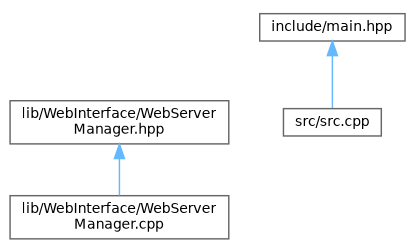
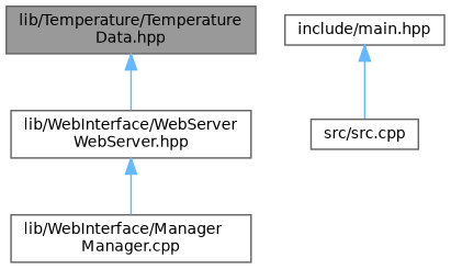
  digraph {
    node [color=grey40 fillcolor=white fontname=Helvetica fontsize=10 shape=box style=filled]
    edge [color=steelblue1 dir=back fontname=Helvetica fontsize=10 labelfontname=Helvetica labelfontsize=10 style=solid]
-   n2 [height=0.2 label="lib/WebInterface/WebServer\lManager.hpp" width=0.4]
-   n3 [height=0.2 label="lib/WebInterface/WebServer\lManager.cpp" width=0.4]
+   n1 [color=gray40 fillcolor=grey60 fontcolor=black height=0.2 label="lib/Temperature/Temperature\lData.hpp" width=0.4]
+   n2 [height=0.2 label="lib/WebInterface/WebServer\lWebServer.hpp" width=0.4]
+   n3 [height=0.2 label="lib/WebInterface/Manager\lManager.cpp" width=0.4]
    n4 [height=0.2 label="include/main.hpp" width=0.4]
    n5 [height=0.2 label="src/src.cpp" width=0.4]
+   n1 -> n2
    n2 -> n3
    n4 -> n5
  }
